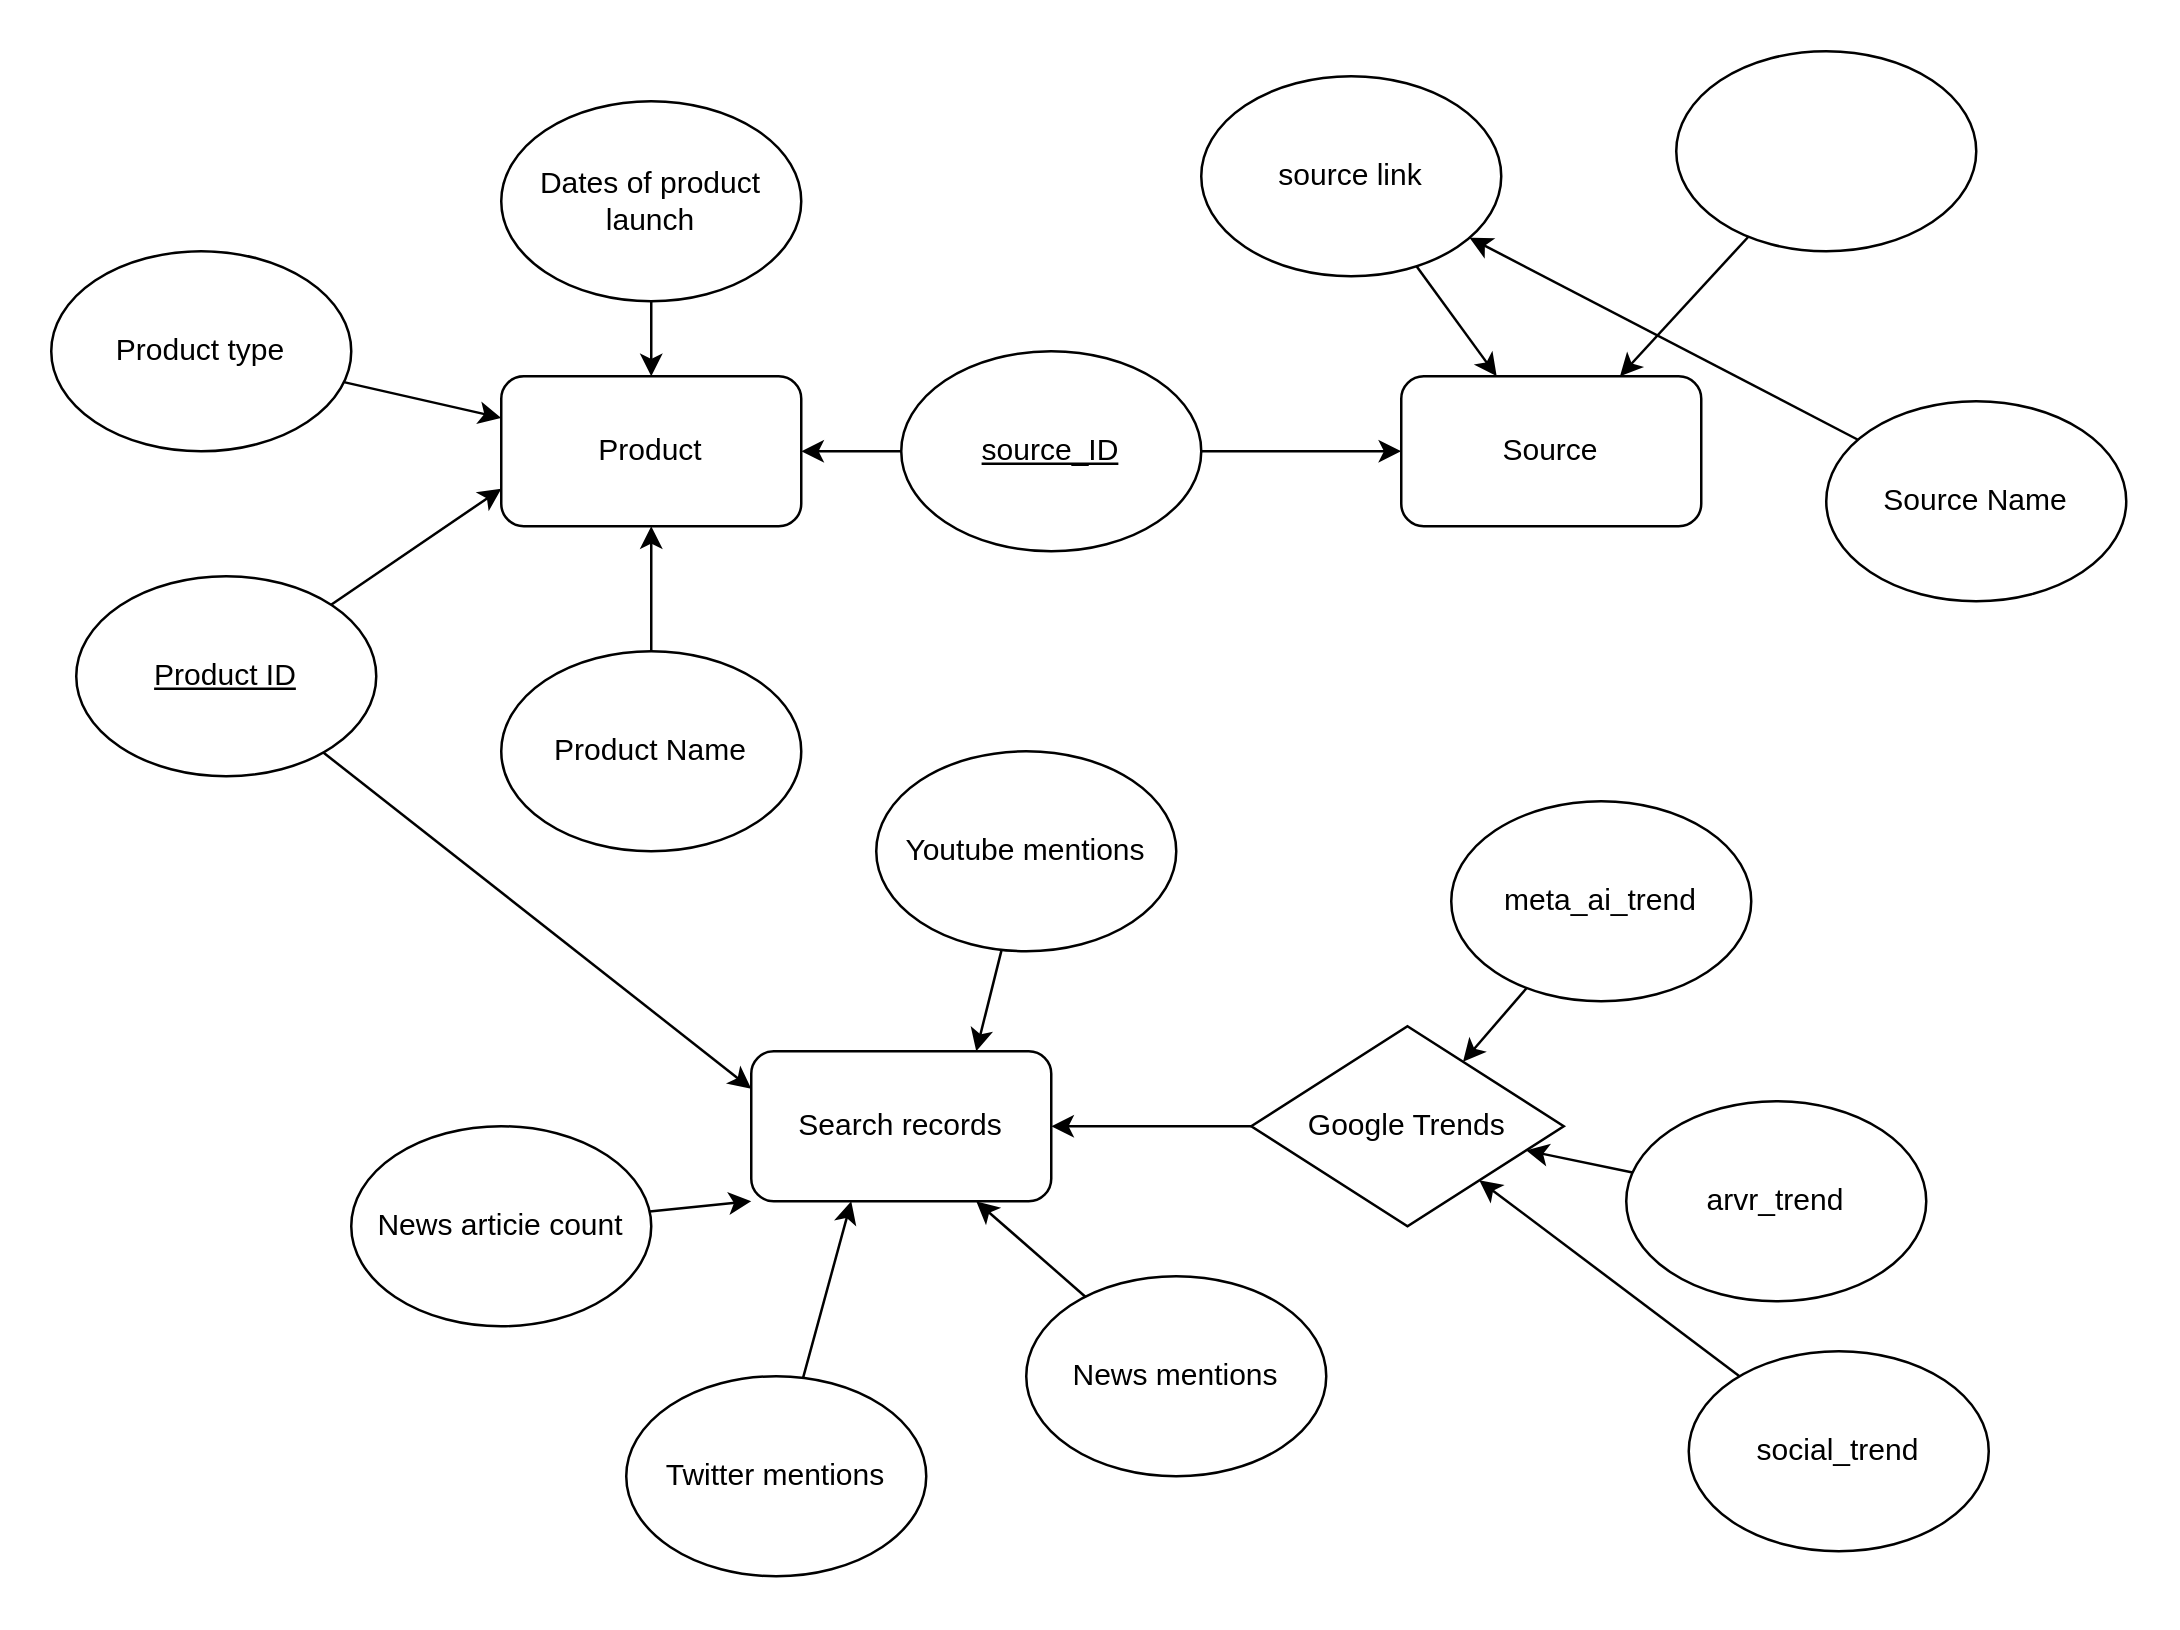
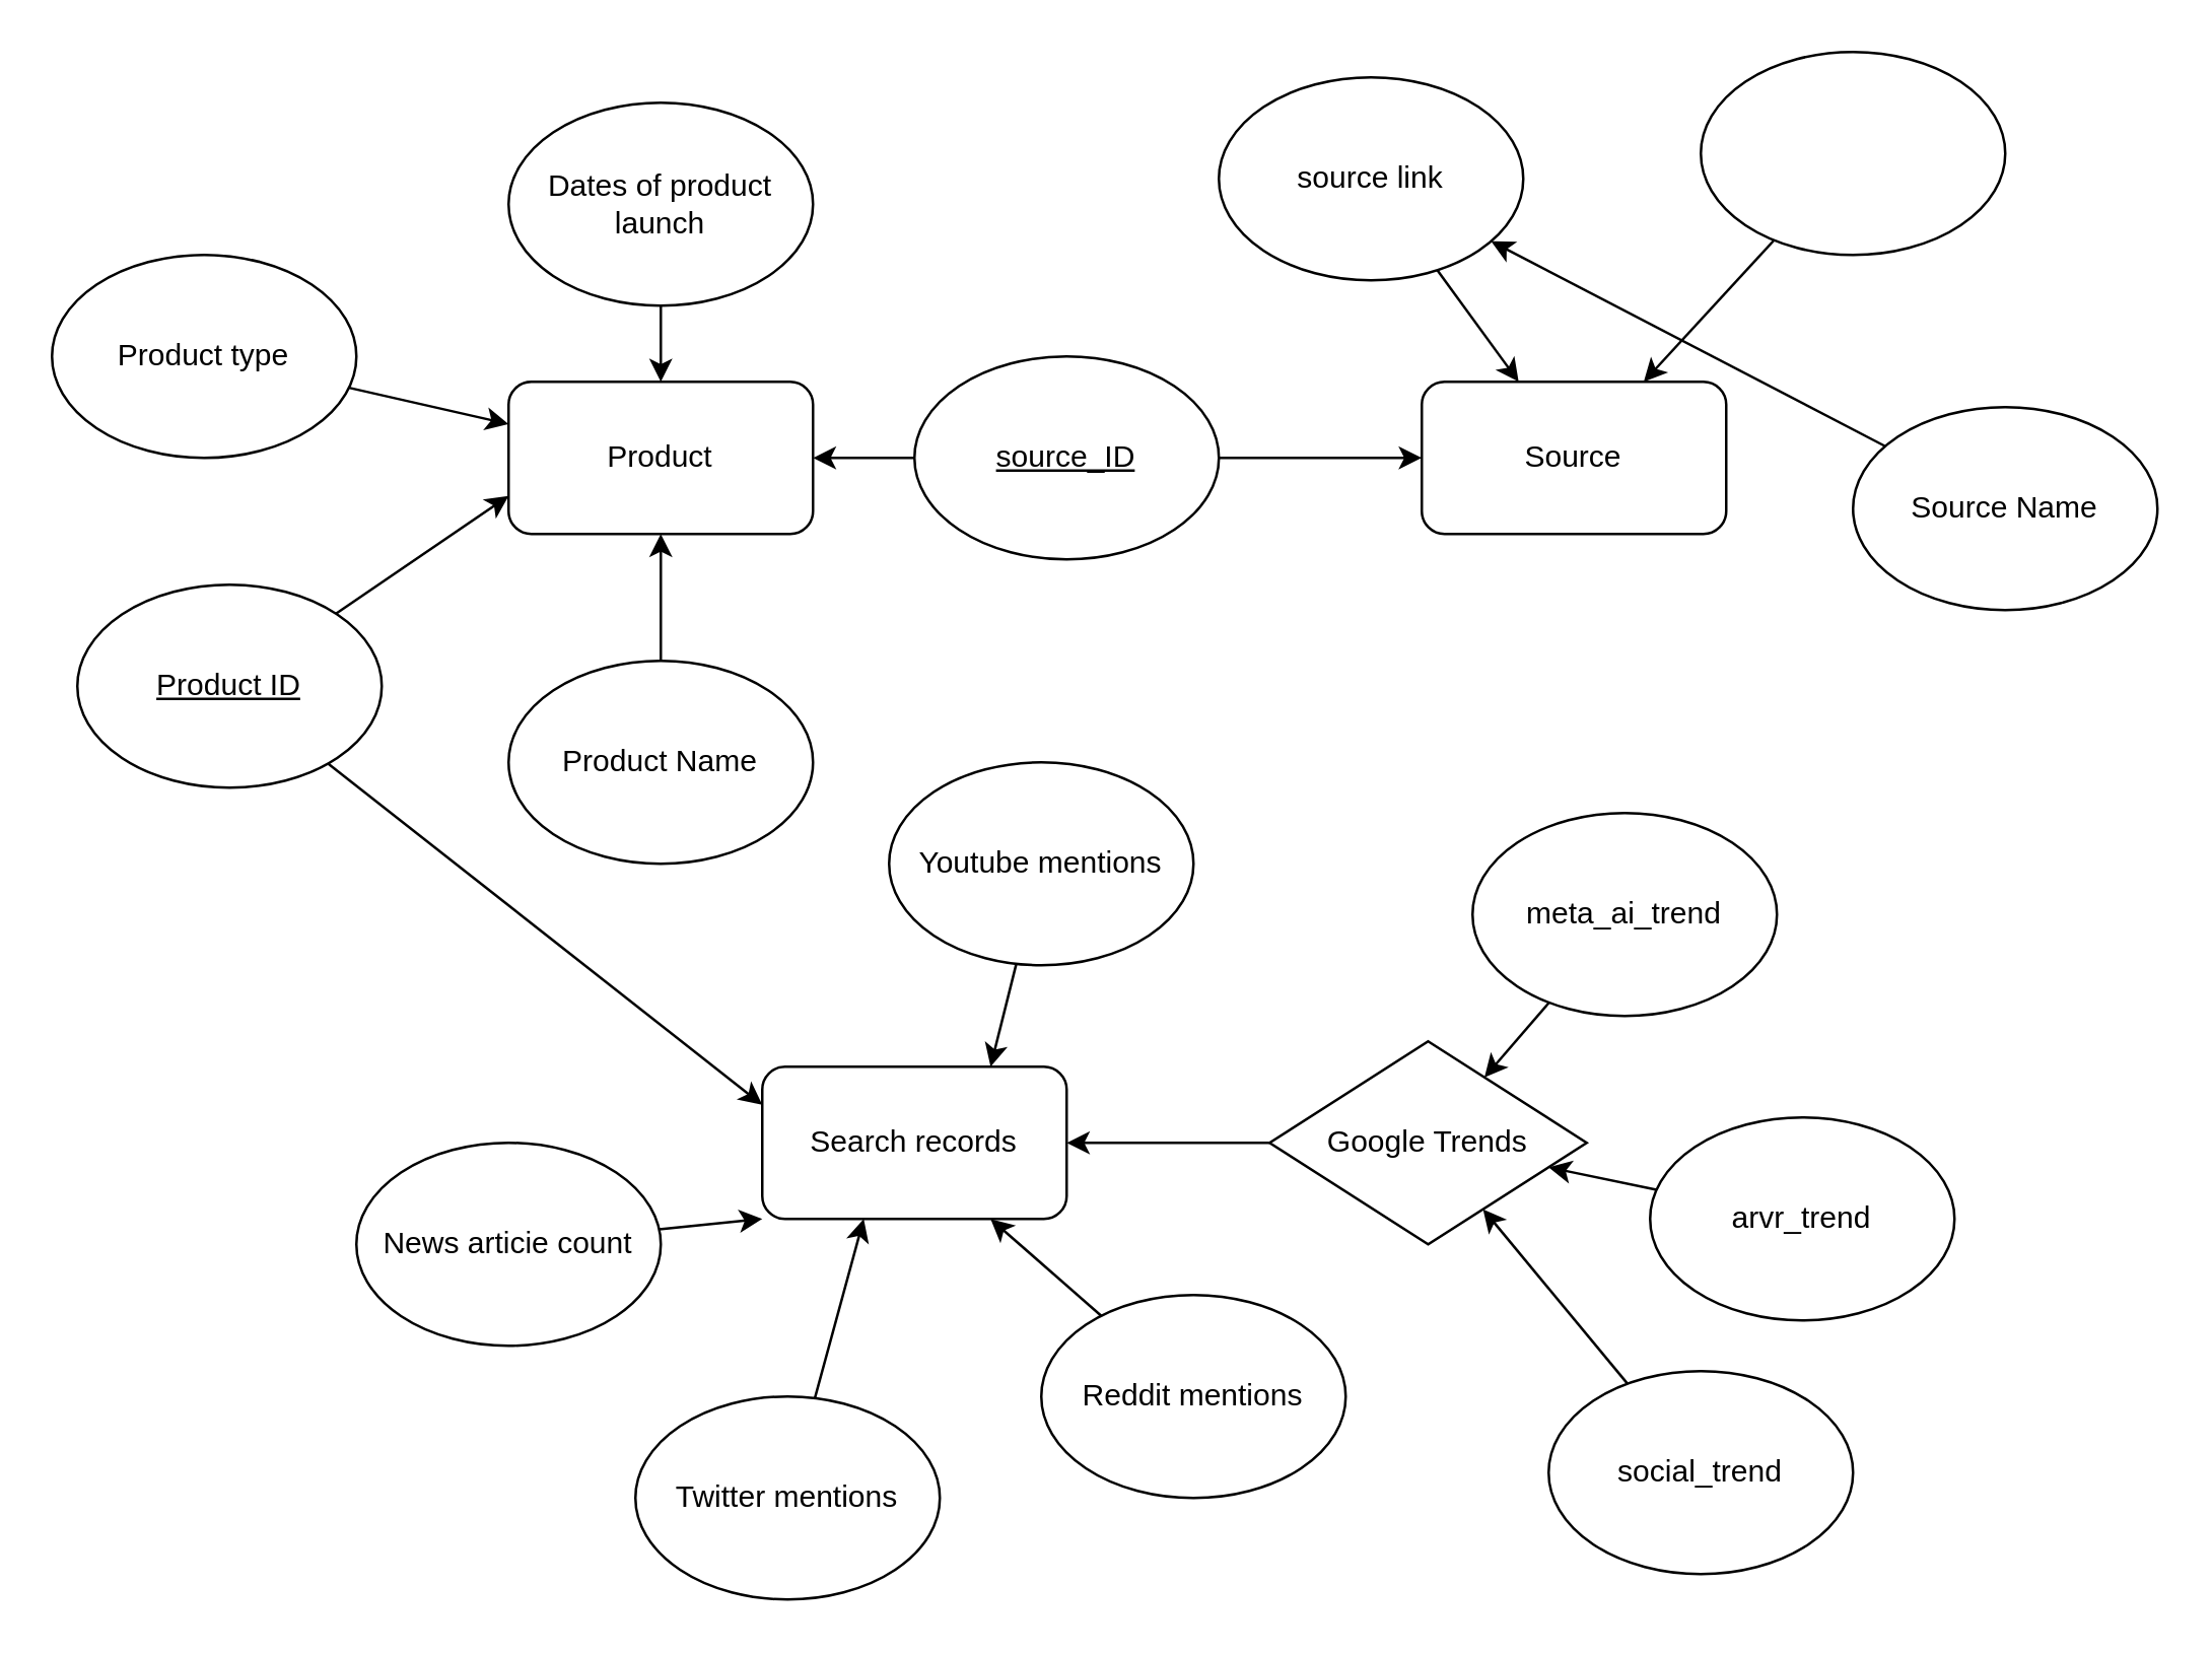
  <mxCell id="0" />
  <mxCell id="1" parent="0" />
  <mxCell id="2" value="Product" style="rounded=1;whiteSpace=wrap;html=1;" vertex="1" parent="1"><mxGeometry x="200" y="150" width="120" height="60" as="geometry" /></mxCell>
  <mxCell id="3" value="" style="edgeStyle=none;html=1;" edge="1" parent="1" source="4" target="2"><mxGeometry relative="1" as="geometry" /></mxCell>
  <mxCell id="4" value="&lt;span style=&quot;color: rgb(0, 0, 0);&quot;&gt;Product type&lt;/span&gt;" style="ellipse;whiteSpace=wrap;html=1;" vertex="1" parent="1"><mxGeometry x="20" y="100" width="120" height="80" as="geometry" /></mxCell>
  <mxCell id="5" value="" style="edgeStyle=none;html=1;" edge="1" parent="1" source="6" target="2"><mxGeometry relative="1" as="geometry" /></mxCell>
  <mxCell id="6" value="&lt;span style=&quot;color: rgb(0, 0, 0);&quot;&gt;Dates of product launch&lt;/span&gt;" style="ellipse;whiteSpace=wrap;html=1;" vertex="1" parent="1"><mxGeometry x="200" y="40" width="120" height="80" as="geometry" /></mxCell>
  <mxCell id="7" value="" style="edgeStyle=none;html=1;" edge="1" parent="1" source="9" target="2"><mxGeometry relative="1" as="geometry" /></mxCell>
  <mxCell id="8" value="" style="edgeStyle=none;html=1;" edge="1" parent="1" source="9" target="12"><mxGeometry relative="1" as="geometry" /></mxCell>
  <mxCell id="9" value="&lt;span style=&quot;color: rgb(0, 0, 0);&quot;&gt;&lt;u&gt;source_ID&lt;/u&gt;&lt;/span&gt;" style="ellipse;whiteSpace=wrap;html=1;" vertex="1" parent="1"><mxGeometry x="360" y="140" width="120" height="80" as="geometry" /></mxCell>
  <mxCell id="10" value="" style="edgeStyle=none;html=1;" edge="1" parent="1" source="11" target="2"><mxGeometry relative="1" as="geometry" /></mxCell>
  <mxCell id="11" value="&lt;span style=&quot;color: rgb(0, 0, 0);&quot;&gt;Product Name&lt;/span&gt;" style="ellipse;whiteSpace=wrap;html=1;" vertex="1" parent="1"><mxGeometry x="200" y="260" width="120" height="80" as="geometry" /></mxCell>
  <mxCell id="12" value="Source" style="rounded=1;whiteSpace=wrap;html=1;" vertex="1" parent="1"><mxGeometry x="560" y="150" width="120" height="60" as="geometry" /></mxCell>
  <mxCell id="13" style="edgeStyle=none;html=1;entryX=0;entryY=0.75;entryDx=0;entryDy=0;" edge="1" parent="1" source="15" target="2"><mxGeometry relative="1" as="geometry" /></mxCell>
  <mxCell id="14" style="edgeStyle=none;html=1;entryX=0;entryY=0.25;entryDx=0;entryDy=0;" edge="1" parent="1" source="15" target="22"><mxGeometry relative="1" as="geometry" /></mxCell>
  <mxCell id="15" value="&lt;u&gt;Product ID&lt;/u&gt;" style="ellipse;whiteSpace=wrap;html=1;" vertex="1" parent="1"><mxGeometry x="30" y="230" width="120" height="80" as="geometry" /></mxCell>
  <mxCell id="16" value="Source Name" style="ellipse;whiteSpace=wrap;html=1;" vertex="1" parent="1"><mxGeometry x="730" y="160" width="120" height="80" as="geometry" /></mxCell>
  <mxCell id="17" style="edgeStyle=none;html=1;" edge="1" parent="1" source="18" target="12"><mxGeometry relative="1" as="geometry" /></mxCell>
  <mxCell id="18" value="" style="ellipse;whiteSpace=wrap;html=1;" vertex="1" parent="1"><mxGeometry x="670" y="20" width="120" height="80" as="geometry" /></mxCell>
  <mxCell id="19" style="edgeStyle=none;html=1;" edge="1" parent="1" source="20" target="12"><mxGeometry relative="1" as="geometry" /></mxCell>
  <mxCell id="20" value="source link" style="ellipse;whiteSpace=wrap;html=1;" vertex="1" parent="1"><mxGeometry x="480" y="30" width="120" height="80" as="geometry" /></mxCell>
  <mxCell id="21" style="edgeStyle=none;html=1;" edge="1" parent="1" source="16" target="20"><mxGeometry relative="1" as="geometry" /></mxCell>
  <mxCell id="22" value="Search records" style="rounded=1;whiteSpace=wrap;html=1;" vertex="1" parent="1"><mxGeometry x="300" y="420" width="120" height="60" as="geometry" /></mxCell>
  <mxCell id="23" style="edgeStyle=none;html=1;entryX=0.75;entryY=1;entryDx=0;entryDy=0;" edge="1" parent="1" source="24" target="22"><mxGeometry relative="1" as="geometry"><mxPoint x="420" y="480" as="targetPoint" /></mxGeometry></mxCell>
- <mxCell id="24" value="News mentions" style="ellipse;whiteSpace=wrap;html=1;" vertex="1" parent="1"><mxGeometry x="410" y="510" width="120" height="80" as="geometry" /></mxCell>
+ <mxCell id="24" value="Reddit mentions" style="ellipse;whiteSpace=wrap;html=1;" vertex="1" parent="1"><mxGeometry x="410" y="510" width="120" height="80" as="geometry" /></mxCell>
  <mxCell id="25" style="edgeStyle=none;html=1;entryX=0;entryY=1;entryDx=0;entryDy=0;" edge="1" parent="1" source="26" target="22"><mxGeometry relative="1" as="geometry" /></mxCell>
  <mxCell id="26" value="News articie count" style="ellipse;whiteSpace=wrap;html=1;" vertex="1" parent="1"><mxGeometry x="140" y="450" width="120" height="80" as="geometry" /></mxCell>
  <mxCell id="27" value="" style="edgeStyle=none;html=1;" edge="1" parent="1" source="28" target="22"><mxGeometry relative="1" as="geometry" /></mxCell>
  <mxCell id="28" value="Google Trends" style="rhombus;whiteSpace=wrap;html=1;" vertex="1" parent="1"><mxGeometry x="500" y="410" width="125" height="80" as="geometry" /></mxCell>
  <mxCell id="29" style="edgeStyle=none;html=1;" edge="1" parent="1" source="30" target="28"><mxGeometry relative="1" as="geometry" /></mxCell>
  <mxCell id="30" value="arvr_trend" style="ellipse;whiteSpace=wrap;html=1;" vertex="1" parent="1"><mxGeometry x="650" y="440" width="120" height="80" as="geometry" /></mxCell>
  <mxCell id="31" style="edgeStyle=none;html=1;" edge="1" parent="1" source="32" target="28"><mxGeometry relative="1" as="geometry" /></mxCell>
  <mxCell id="32" value="meta_ai_trend" style="ellipse;whiteSpace=wrap;html=1;" vertex="1" parent="1"><mxGeometry x="580" y="320" width="120" height="80" as="geometry" /></mxCell>
  <mxCell id="33" style="edgeStyle=none;html=1;" edge="1" parent="1" source="34" target="28"><mxGeometry relative="1" as="geometry" /></mxCell>
- <mxCell id="34" value="social_trend" style="ellipse;whiteSpace=wrap;html=1;" vertex="1" parent="1"><mxGeometry x="675" y="540" width="120" height="80" as="geometry" /></mxCell>
+ <mxCell id="34" value="social_trend" style="ellipse;whiteSpace=wrap;html=1;" vertex="1" parent="1"><mxGeometry x="610" y="540" width="120" height="80" as="geometry" /></mxCell>
  <mxCell id="35" style="edgeStyle=none;html=1;" edge="1" parent="1" source="36"><mxGeometry relative="1" as="geometry"><mxPoint x="340" y="480" as="targetPoint" /></mxGeometry></mxCell>
  <mxCell id="36" value="Twitter mentions" style="ellipse;whiteSpace=wrap;html=1;" vertex="1" parent="1"><mxGeometry x="250" y="550" width="120" height="80" as="geometry" /></mxCell>
  <mxCell id="37" style="edgeStyle=none;html=1;entryX=0.75;entryY=0;entryDx=0;entryDy=0;" edge="1" parent="1" source="38" target="22"><mxGeometry relative="1" as="geometry" /></mxCell>
  <mxCell id="38" value="Youtube mentions" style="ellipse;whiteSpace=wrap;html=1;" vertex="1" parent="1"><mxGeometry x="350" y="300" width="120" height="80" as="geometry" /></mxCell>
